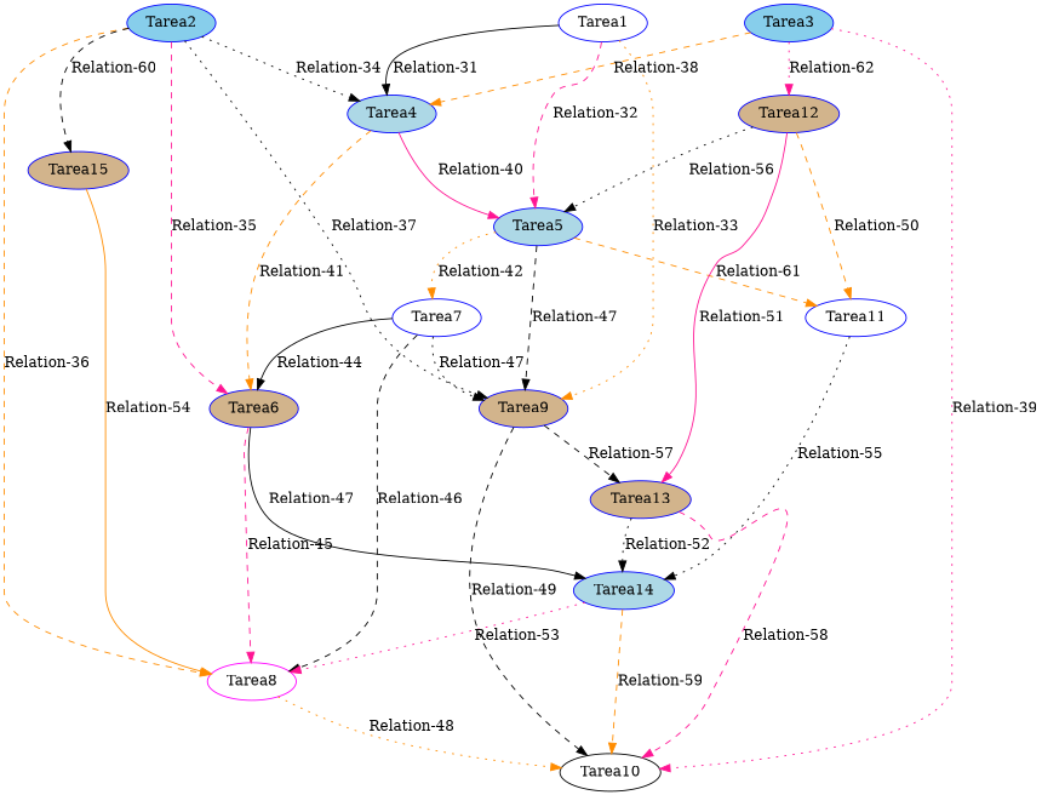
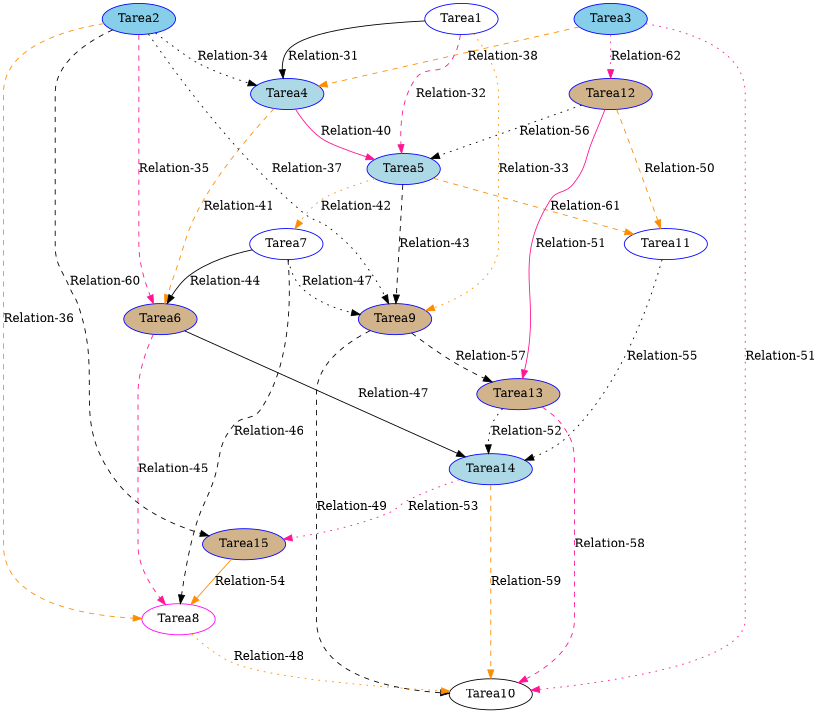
  strict digraph {
    fontname="DejaVu Serif"
    node [color=blue fillcolor=white fontname="DejaVu Serif" style=filled]
    edge [color=black fontname="DejaVu Serif" style=dashed]
    n1 [label=Tarea1]
    n2 [fillcolor=lightblue label=Tarea4]
    n3 [fillcolor=lightblue label=Tarea5]
    n4 [fillcolor=tan label=Tarea9]
    n5 [fillcolor=tan label=Tarea6]
    n6 [label=Tarea11]
    n7 [label=Tarea7]
    n8 [label=Tarea10 color=""]
    n9 [fillcolor=tan label=Tarea13]
    n10 [fillcolor=lightblue label=Tarea14]
    n11 [fillcolor=skyblue label=Tarea2]
    n12 [color=magenta label=Tarea8]
    n13 [fillcolor=tan label=Tarea15]
    n14 [fillcolor=skyblue label=Tarea3]
    n15 [fillcolor=tan label=Tarea12]
    n1 -> n2 [label="Relation-31" style=solid]
    n1 -> n3 [color=deeppink label="Relation-32"]
    n1 -> n4 [color=darkorange label="Relation-33" style=dotted]
    n2 -> n3 [color=deeppink label="Relation-40" style=solid]
    n2 -> n5 [color=darkorange label="Relation-41"]
-   n3 -> n4 [label="Relation-47"]
+   n3 -> n4 [label="Relation-43"]
    n3 -> n6 [color=darkorange label="Relation-61"]
    n3 -> n7 [color=darkorange label="Relation-42" style=dotted]
    n4 -> n8 [label="Relation-49"]
    n4 -> n9 [label="Relation-57"]
    n5 -> n10 [label="Relation-47" style=solid]
    n5 -> n12 [color=deeppink label="Relation-45"]
    n6 -> n10 [label="Relation-55" style=dotted]
    n7 -> n4 [label="Relation-47" style=dotted]
    n7 -> n5 [label="Relation-44" style=solid]
    n7 -> n12 [label="Relation-46"]
    n9 -> n8 [color=deeppink label="Relation-58"]
    n9 -> n10 [label="Relation-52" style=dotted]
    n10 -> n8 [color=darkorange label="Relation-59"]
-   n10 -> n12 [color=deeppink label="Relation-53" style=dotted]
+   n10 -> n13 [color=deeppink label="Relation-53" style=dotted]
    n11 -> n2 [label="Relation-34" style=dotted]
    n11 -> n4 [label="Relation-37" style=dotted]
    n11 -> n5 [color=deeppink label="Relation-35"]
    n11 -> n12 [color=darkorange label="Relation-36"]
    n11 -> n13 [label="Relation-60"]
    n12 -> n8 [color=darkorange label="Relation-48" style=dotted]
    n13 -> n12 [color=darkorange label="Relation-54" style=solid]
    n14 -> n2 [color=darkorange label="Relation-38"]
-   n14 -> n8 [color=deeppink label="Relation-39" style=dotted]
+   n14 -> n8 [color=deeppink label="Relation-51" style=dotted]
    n14 -> n15 [color=deeppink label="Relation-62" style=dotted]
    n15 -> n3 [label="Relation-56" style=dotted]
    n15 -> n6 [color=darkorange label="Relation-50"]
    n15 -> n9 [color=deeppink label="Relation-51" style=solid]
  }
